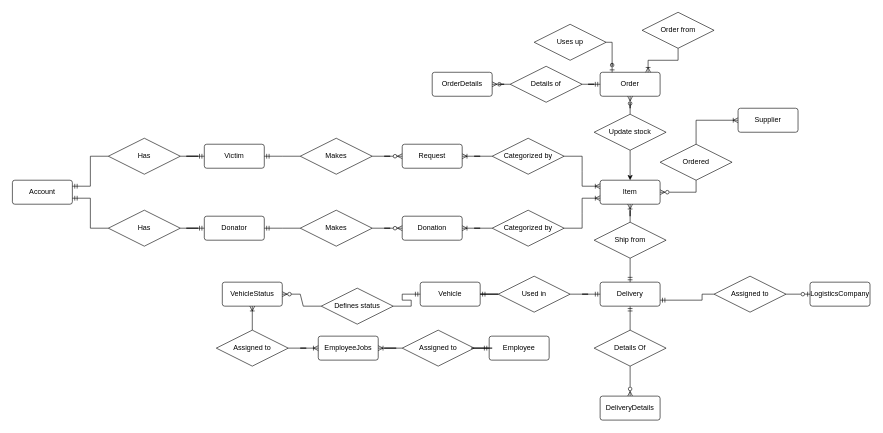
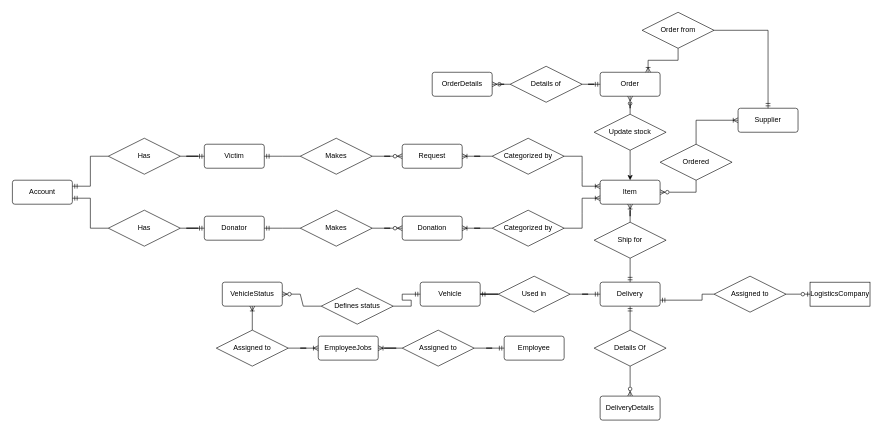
  <mxCell id="0" />
  <mxCell id="1" parent="0" />
  <mxCell id="2" value="Victim" style="rounded=1;arcSize=10;whiteSpace=wrap;html=1;align=center;" vertex="1" parent="1"><mxGeometry x="340" y="240" width="100" height="40" as="geometry" /></mxCell>
  <mxCell id="3" value="Request" style="rounded=1;arcSize=10;whiteSpace=wrap;html=1;align=center;" vertex="1" parent="1"><mxGeometry x="670" y="240" width="100" height="40" as="geometry" /></mxCell>
  <mxCell id="4" value="Donator" style="rounded=1;arcSize=10;whiteSpace=wrap;html=1;align=center;" vertex="1" parent="1"><mxGeometry x="340" y="360" width="100" height="40" as="geometry" /></mxCell>
  <mxCell id="5" value="Donation" style="rounded=1;arcSize=10;whiteSpace=wrap;html=1;align=center;" vertex="1" parent="1"><mxGeometry x="670" y="360" width="100" height="40" as="geometry" /></mxCell>
  <mxCell id="6" style="edgeStyle=orthogonalEdgeStyle;rounded=0;orthogonalLoop=1;jettySize=auto;html=1;endArrow=none;endFill=0;startArrow=ERzeroToMany;startFill=0;" edge="1" parent="1" source="7" target="56"><mxGeometry relative="1" as="geometry"><Array as="points"><mxPoint x="1160" y="320" /></Array></mxGeometry></mxCell>
  <mxCell id="7" value="Item" style="rounded=1;arcSize=10;whiteSpace=wrap;html=1;align=center;" vertex="1" parent="1"><mxGeometry x="1000" y="300" width="100" height="40" as="geometry" /></mxCell>
  <mxCell id="8" value="Order" style="rounded=1;arcSize=10;whiteSpace=wrap;html=1;align=center;" vertex="1" parent="1"><mxGeometry x="1000" y="120" width="100" height="40" as="geometry" /></mxCell>
  <mxCell id="9" value="Supplier" style="rounded=1;arcSize=10;whiteSpace=wrap;html=1;align=center;" vertex="1" parent="1"><mxGeometry x="1230" y="180" width="100" height="40" as="geometry" /></mxCell>
  <mxCell id="10" value="OrderDetails" style="rounded=1;arcSize=10;whiteSpace=wrap;html=1;align=center;" vertex="1" parent="1"><mxGeometry x="720" y="120" width="100" height="40" as="geometry" /></mxCell>
- <mxCell id="11" value="Employee" style="rounded=1;arcSize=10;whiteSpace=wrap;html=1;align=center;" vertex="1" parent="1"><mxGeometry x="815" y="560" width="100" height="40" as="geometry" /></mxCell>
+ <mxCell id="11" value="Employee" style="rounded=1;arcSize=10;whiteSpace=wrap;html=1;align=center;" vertex="1" parent="1"><mxGeometry x="840" y="560" width="100" height="40" as="geometry" /></mxCell>
  <mxCell id="12" value="EmployeeJobs" style="rounded=1;arcSize=10;whiteSpace=wrap;html=1;align=center;" vertex="1" parent="1"><mxGeometry x="530" y="560" width="100" height="40" as="geometry" /></mxCell>
  <mxCell id="13" value="Vehicle" style="rounded=1;arcSize=10;whiteSpace=wrap;html=1;align=center;" vertex="1" parent="1"><mxGeometry x="700" y="470" width="100" height="40" as="geometry" /></mxCell>
  <mxCell id="14" value="VehicleStatus" style="rounded=1;arcSize=10;whiteSpace=wrap;html=1;align=center;" vertex="1" parent="1"><mxGeometry x="370" y="470" width="100" height="40" as="geometry" /></mxCell>
  <mxCell id="15" style="edgeStyle=orthogonalEdgeStyle;rounded=0;orthogonalLoop=1;jettySize=auto;html=1;endArrow=none;endFill=0;startArrow=ERmandOne;startFill=0;" edge="1" parent="1" source="17" target="52"><mxGeometry relative="1" as="geometry"><Array as="points" /></mxGeometry></mxCell>
  <mxCell id="16" style="edgeStyle=orthogonalEdgeStyle;rounded=0;orthogonalLoop=1;jettySize=auto;html=1;startArrow=ERmandOne;startFill=0;endArrow=none;endFill=0;" edge="1" parent="1" source="17" target="54"><mxGeometry relative="1" as="geometry"><Array as="points"><mxPoint x="1170" y="500" /><mxPoint x="1170" y="490" /></Array></mxGeometry></mxCell>
  <mxCell id="17" value="Delivery" style="rounded=1;arcSize=10;whiteSpace=wrap;html=1;align=center;" vertex="1" parent="1"><mxGeometry x="1000" y="470" width="100" height="40" as="geometry" /></mxCell>
  <mxCell id="18" style="edgeStyle=orthogonalEdgeStyle;rounded=0;orthogonalLoop=1;jettySize=auto;html=1;startArrow=ERzeroToMany;startFill=0;endArrow=none;endFill=0;" edge="1" parent="1" source="19" target="52"><mxGeometry relative="1" as="geometry"><mxPoint x="1050" y="350" as="sourcePoint" /><Array as="points" /></mxGeometry></mxCell>
  <mxCell id="19" value="DeliveryDetails" style="rounded=1;arcSize=10;whiteSpace=wrap;html=1;align=center;" vertex="1" parent="1"><mxGeometry x="1000" y="660" width="100" height="40" as="geometry" /></mxCell>
- <mxCell id="20" value="LogisticsCompany" style="rounded=1;arcSize=10;whiteSpace=wrap;html=1;align=center;" vertex="1" parent="1"><mxGeometry x="1350" y="470" width="100" height="40" as="geometry" /></mxCell>
+ <mxCell id="20" value="LogisticsCompany" style="arcSize=10;whiteSpace=wrap;html=1;align=center;rounded=0;" vertex="1" parent="1"><mxGeometry x="1350" y="470" width="100" height="40" as="geometry" /></mxCell>
  <mxCell id="21" value="" style="edgeStyle=entityRelationEdgeStyle;fontSize=12;html=1;endArrow=ERmandOne;rounded=0;" edge="1" parent="1" source="22" target="2"><mxGeometry width="100" height="100" relative="1" as="geometry"><mxPoint x="460" y="310" as="sourcePoint" /><mxPoint x="670" y="240" as="targetPoint" /></mxGeometry></mxCell>
  <mxCell id="22" value="Makes" style="shape=rhombus;perimeter=rhombusPerimeter;whiteSpace=wrap;html=1;align=center;" vertex="1" parent="1"><mxGeometry x="500" y="230" width="120" height="60" as="geometry" /></mxCell>
  <mxCell id="23" value="" style="edgeStyle=entityRelationEdgeStyle;fontSize=12;html=1;endArrow=ERzeroToMany;endFill=1;rounded=0;" edge="1" parent="1" source="22" target="3"><mxGeometry width="100" height="100" relative="1" as="geometry"><mxPoint x="570" y="340" as="sourcePoint" /><mxPoint x="670" y="240" as="targetPoint" /></mxGeometry></mxCell>
  <mxCell id="24" value="Makes" style="shape=rhombus;perimeter=rhombusPerimeter;whiteSpace=wrap;html=1;align=center;" vertex="1" parent="1"><mxGeometry x="500" y="350" width="120" height="60" as="geometry" /></mxCell>
  <mxCell id="25" value="" style="edgeStyle=entityRelationEdgeStyle;fontSize=12;html=1;endArrow=ERmandOne;rounded=0;" edge="1" parent="1" source="24" target="4"><mxGeometry width="100" height="100" relative="1" as="geometry"><mxPoint x="550" y="340" as="sourcePoint" /><mxPoint x="650" y="240" as="targetPoint" /></mxGeometry></mxCell>
  <mxCell id="26" value="" style="edgeStyle=entityRelationEdgeStyle;fontSize=12;html=1;endArrow=ERzeroToMany;endFill=1;rounded=0;" edge="1" parent="1" source="24" target="5"><mxGeometry width="100" height="100" relative="1" as="geometry"><mxPoint x="600" y="379" as="sourcePoint" /><mxPoint x="640" y="379" as="targetPoint" /></mxGeometry></mxCell>
  <mxCell id="27" value="Account" style="rounded=1;arcSize=10;whiteSpace=wrap;html=1;align=center;" vertex="1" parent="1"><mxGeometry x="20" y="300" width="100" height="40" as="geometry" /></mxCell>
  <mxCell id="28" value="Has" style="shape=rhombus;perimeter=rhombusPerimeter;whiteSpace=wrap;html=1;align=center;" vertex="1" parent="1"><mxGeometry x="180" y="230" width="120" height="60" as="geometry" /></mxCell>
  <mxCell id="29" value="" style="edgeStyle=entityRelationEdgeStyle;fontSize=12;html=1;endArrow=ERmandOne;rounded=0;" edge="1" parent="1" source="38" target="4"><mxGeometry width="100" height="100" relative="1" as="geometry"><mxPoint x="180" y="400" as="sourcePoint" /><mxPoint x="280" y="430" as="targetPoint" /></mxGeometry></mxCell>
  <mxCell id="30" value="" style="edgeStyle=entityRelationEdgeStyle;fontSize=12;html=1;endArrow=ERmandOne;rounded=0;" edge="1" parent="1" source="28" target="2"><mxGeometry width="100" height="100" relative="1" as="geometry"><mxPoint x="290" y="330" as="sourcePoint" /><mxPoint x="350" y="380" as="targetPoint" /></mxGeometry></mxCell>
  <mxCell id="31" value="" style="edgeStyle=entityRelationEdgeStyle;fontSize=12;html=1;endArrow=ERmandOne;rounded=0;entryX=1;entryY=0.25;entryDx=0;entryDy=0;" edge="1" parent="1" source="28" target="27"><mxGeometry width="100" height="100" relative="1" as="geometry"><mxPoint x="290" y="320" as="sourcePoint" /><mxPoint x="350" y="380" as="targetPoint" /></mxGeometry></mxCell>
  <mxCell id="32" value="" style="edgeStyle=entityRelationEdgeStyle;fontSize=12;html=1;endArrow=ERoneToMany;startArrow=none;rounded=0;startFill=0;entryX=0;entryY=0.25;entryDx=0;entryDy=0;" edge="1" parent="1" source="34" target="7"><mxGeometry width="100" height="100" relative="1" as="geometry"><mxPoint x="900" y="400" as="sourcePoint" /><mxPoint x="1000" y="300" as="targetPoint" /></mxGeometry></mxCell>
  <mxCell id="33" value="" style="edgeStyle=entityRelationEdgeStyle;fontSize=12;html=1;endArrow=none;startArrow=ERoneToMany;rounded=0;endFill=0;" edge="1" parent="1" source="3" target="34"><mxGeometry width="100" height="100" relative="1" as="geometry"><mxPoint x="770" y="260" as="sourcePoint" /><mxPoint x="1030" y="320" as="targetPoint" /></mxGeometry></mxCell>
  <mxCell id="34" value="Categorized by" style="shape=rhombus;perimeter=rhombusPerimeter;whiteSpace=wrap;html=1;align=center;" vertex="1" parent="1"><mxGeometry x="820" y="230" width="120" height="60" as="geometry" /></mxCell>
  <mxCell id="35" value="" style="edgeStyle=entityRelationEdgeStyle;fontSize=12;html=1;endArrow=ERoneToMany;startArrow=none;rounded=0;startFill=0;entryX=0;entryY=0.75;entryDx=0;entryDy=0;" edge="1" parent="1" source="37" target="7"><mxGeometry width="100" height="100" relative="1" as="geometry"><mxPoint x="910" y="410" as="sourcePoint" /><mxPoint x="1010" y="320" as="targetPoint" /></mxGeometry></mxCell>
  <mxCell id="36" value="" style="edgeStyle=entityRelationEdgeStyle;fontSize=12;html=1;endArrow=none;startArrow=ERoneToMany;rounded=0;endFill=0;" edge="1" parent="1" target="37" source="5"><mxGeometry width="100" height="100" relative="1" as="geometry"><mxPoint x="780" y="270" as="sourcePoint" /><mxPoint x="1040" y="330" as="targetPoint" /></mxGeometry></mxCell>
  <mxCell id="37" value="Categorized by" style="shape=rhombus;perimeter=rhombusPerimeter;whiteSpace=wrap;html=1;align=center;" vertex="1" parent="1"><mxGeometry x="820" y="350" width="120" height="60" as="geometry" /></mxCell>
  <mxCell id="38" value="Has" style="shape=rhombus;perimeter=rhombusPerimeter;whiteSpace=wrap;html=1;align=center;" vertex="1" parent="1"><mxGeometry x="180" y="350" width="120" height="60" as="geometry" /></mxCell>
  <mxCell id="39" value="" style="edgeStyle=entityRelationEdgeStyle;fontSize=12;html=1;endArrow=ERmandOne;rounded=0;entryX=1;entryY=0.75;entryDx=0;entryDy=0;" edge="1" parent="1" source="38" target="27"><mxGeometry width="100" height="100" relative="1" as="geometry"><mxPoint x="200" y="270" as="sourcePoint" /><mxPoint x="150" y="410" as="targetPoint" /></mxGeometry></mxCell>
  <mxCell id="40" value="Defines status" style="shape=rhombus;perimeter=rhombusPerimeter;whiteSpace=wrap;html=1;align=center;" vertex="1" parent="1"><mxGeometry x="535" y="480" width="120" height="60" as="geometry" /></mxCell>
  <mxCell id="41" value="" style="edgeStyle=entityRelationEdgeStyle;fontSize=12;html=1;endArrow=ERmandOne;rounded=0;" edge="1" parent="1" source="40" target="13"><mxGeometry width="100" height="100" relative="1" as="geometry"><mxPoint x="550" y="620" as="sourcePoint" /><mxPoint x="650" y="520" as="targetPoint" /></mxGeometry></mxCell>
  <mxCell id="42" value="" style="edgeStyle=entityRelationEdgeStyle;fontSize=12;html=1;endArrow=ERzeroToMany;endFill=1;rounded=0;" edge="1" parent="1" source="40" target="14"><mxGeometry width="100" height="100" relative="1" as="geometry"><mxPoint x="420" y="570" as="sourcePoint" /><mxPoint x="520" y="470" as="targetPoint" /></mxGeometry></mxCell>
  <mxCell id="43" value="Used in" style="shape=rhombus;perimeter=rhombusPerimeter;whiteSpace=wrap;html=1;align=center;" vertex="1" parent="1"><mxGeometry x="830" y="460" width="120" height="60" as="geometry" /></mxCell>
  <mxCell id="44" value="" style="edgeStyle=entityRelationEdgeStyle;fontSize=12;html=1;endArrow=ERmandOne;rounded=0;" edge="1" parent="1" source="43" target="17"><mxGeometry width="100" height="100" relative="1" as="geometry"><mxPoint x="830" y="600" as="sourcePoint" /><mxPoint x="930" y="500" as="targetPoint" /></mxGeometry></mxCell>
  <mxCell id="45" value="" style="edgeStyle=entityRelationEdgeStyle;fontSize=12;html=1;endArrow=ERmandOne;rounded=0;" edge="1" parent="1" source="43" target="13"><mxGeometry width="100" height="100" relative="1" as="geometry"><mxPoint x="930" y="460" as="sourcePoint" /><mxPoint x="960" y="460" as="targetPoint" /></mxGeometry></mxCell>
  <mxCell id="46" value="Assigned to" style="shape=rhombus;perimeter=rhombusPerimeter;whiteSpace=wrap;html=1;align=center;" vertex="1" parent="1"><mxGeometry x="670" y="550" width="120" height="60" as="geometry" /></mxCell>
  <mxCell id="47" style="edgeStyle=orthogonalEdgeStyle;rounded=0;orthogonalLoop=1;jettySize=auto;html=1;endArrow=ERoneToMany;endFill=0;" edge="1" parent="1" source="48" target="14"><mxGeometry relative="1" as="geometry"><mxPoint x="420" y="670" as="targetPoint" /><Array as="points" /></mxGeometry></mxCell>
  <mxCell id="48" value="Assigned to" style="shape=rhombus;perimeter=rhombusPerimeter;whiteSpace=wrap;html=1;align=center;" vertex="1" parent="1"><mxGeometry x="360" y="550" width="120" height="60" as="geometry" /></mxCell>
  <mxCell id="49" value="" style="edgeStyle=entityRelationEdgeStyle;fontSize=12;html=1;endArrow=ERoneToMany;rounded=0;" edge="1" parent="1" source="48" target="12"><mxGeometry width="100" height="100" relative="1" as="geometry"><mxPoint x="330" y="630" as="sourcePoint" /><mxPoint x="430" y="530" as="targetPoint" /></mxGeometry></mxCell>
  <mxCell id="50" value="" style="edgeStyle=entityRelationEdgeStyle;fontSize=12;html=1;endArrow=ERoneToMany;rounded=0;" edge="1" parent="1" source="46" target="12"><mxGeometry width="100" height="100" relative="1" as="geometry"><mxPoint x="720" y="590" as="sourcePoint" /><mxPoint x="740" y="620" as="targetPoint" /></mxGeometry></mxCell>
  <mxCell id="51" value="" style="edgeStyle=entityRelationEdgeStyle;fontSize=12;html=1;endArrow=ERmandOne;rounded=0;" edge="1" parent="1" source="46" target="11"><mxGeometry width="100" height="100" relative="1" as="geometry"><mxPoint x="710" y="690" as="sourcePoint" /><mxPoint x="810" y="590" as="targetPoint" /></mxGeometry></mxCell>
  <mxCell id="52" value="Details Of" style="shape=rhombus;perimeter=rhombusPerimeter;whiteSpace=wrap;html=1;align=center;" vertex="1" parent="1"><mxGeometry x="990" y="550" width="120" height="60" as="geometry" /></mxCell>
  <mxCell id="53" style="edgeStyle=orthogonalEdgeStyle;rounded=0;orthogonalLoop=1;jettySize=auto;html=1;endArrow=ERzeroToOne;endFill=0;" edge="1" parent="1" source="54" target="20"><mxGeometry relative="1" as="geometry" /></mxCell>
  <mxCell id="54" value="Assigned to" style="shape=rhombus;perimeter=rhombusPerimeter;whiteSpace=wrap;html=1;align=center;" vertex="1" parent="1"><mxGeometry x="1190" y="460" width="120" height="60" as="geometry" /></mxCell>
  <mxCell id="55" style="edgeStyle=orthogonalEdgeStyle;rounded=0;orthogonalLoop=1;jettySize=auto;html=1;endArrow=ERoneToMany;endFill=0;" edge="1" parent="1" source="56" target="9"><mxGeometry relative="1" as="geometry"><Array as="points"><mxPoint x="1160" y="200" /></Array></mxGeometry></mxCell>
  <mxCell id="56" value="Ordered" style="shape=rhombus;perimeter=rhombusPerimeter;whiteSpace=wrap;html=1;align=center;" vertex="1" parent="1"><mxGeometry x="1100" y="240" width="120" height="60" as="geometry" /></mxCell>
  <mxCell id="57" style="edgeStyle=orthogonalEdgeStyle;rounded=0;orthogonalLoop=1;jettySize=auto;html=1;endArrow=ERmandOne;endFill=0;" edge="1" parent="1" source="59" target="8"><mxGeometry relative="1" as="geometry"><mxPoint x="790" y="40" as="targetPoint" /></mxGeometry></mxCell>
  <mxCell id="58" style="edgeStyle=orthogonalEdgeStyle;rounded=0;orthogonalLoop=1;jettySize=auto;html=1;endArrow=ERzeroToMany;endFill=0;" edge="1" parent="1" source="59" target="10"><mxGeometry relative="1" as="geometry" /></mxCell>
  <mxCell id="59" value="Details of" style="shape=rhombus;perimeter=rhombusPerimeter;whiteSpace=wrap;html=1;align=center;" vertex="1" parent="1"><mxGeometry x="850" y="110" width="120" height="60" as="geometry" /></mxCell>
- <mxCell id="60" style="edgeStyle=orthogonalEdgeStyle;rounded=0;orthogonalLoop=1;jettySize=auto;html=1;endArrow=ERzeroToOne;endFill=0;" edge="1" parent="1" source="61" target="8"><mxGeometry relative="1" as="geometry"><Array as="points"><mxPoint x="1020" y="110" /><mxPoint x="1020" y="110" /></Array></mxGeometry></mxCell>
- <mxCell id="61" value="Uses up" style="shape=rhombus;perimeter=rhombusPerimeter;whiteSpace=wrap;html=1;align=center;" vertex="1" parent="1"><mxGeometry x="890" y="40" width="120" height="60" as="geometry" /></mxCell>
+ <mxCell id="62" style="edgeStyle=orthogonalEdgeStyle;rounded=0;orthogonalLoop=1;jettySize=auto;html=1;endArrow=ERmandOne;endFill=0;" edge="1" parent="1" source="64" target="9"><mxGeometry relative="1" as="geometry" /></mxCell>
  <mxCell id="63" style="edgeStyle=orthogonalEdgeStyle;rounded=0;orthogonalLoop=1;jettySize=auto;html=1;endArrow=ERoneToMany;endFill=0;" edge="1" parent="1" source="64" target="8"><mxGeometry relative="1" as="geometry"><Array as="points"><mxPoint x="1130" y="100" /><mxPoint x="1080" y="100" /></Array></mxGeometry></mxCell>
  <mxCell id="64" value="Order from" style="shape=rhombus;perimeter=rhombusPerimeter;whiteSpace=wrap;html=1;align=center;" vertex="1" parent="1"><mxGeometry x="1070" y="20" width="120" height="60" as="geometry" /></mxCell>
  <mxCell id="65" style="edgeStyle=orthogonalEdgeStyle;rounded=0;orthogonalLoop=1;jettySize=auto;html=1;endArrow=ERoneToMany;endFill=0;" edge="1" parent="1" source="67" target="7"><mxGeometry relative="1" as="geometry" /></mxCell>
  <mxCell id="66" style="edgeStyle=orthogonalEdgeStyle;rounded=0;orthogonalLoop=1;jettySize=auto;html=1;endArrow=ERmandOne;endFill=0;" edge="1" parent="1" source="67" target="17"><mxGeometry relative="1" as="geometry" /></mxCell>
- <mxCell id="67" value="Ship from" style="shape=rhombus;perimeter=rhombusPerimeter;whiteSpace=wrap;html=1;align=center;" vertex="1" parent="1"><mxGeometry x="990" y="370" width="120" height="60" as="geometry" /></mxCell>
+ <mxCell id="67" value="Ship for" style="shape=rhombus;perimeter=rhombusPerimeter;whiteSpace=wrap;html=1;align=center;" vertex="1" parent="1"><mxGeometry x="990" y="370" width="120" height="60" as="geometry" /></mxCell>
  <mxCell id="68" style="edgeStyle=orthogonalEdgeStyle;rounded=0;orthogonalLoop=1;jettySize=auto;html=1;endArrow=ERzeroToMany;endFill=0;" edge="1" parent="1" source="70" target="8"><mxGeometry relative="1" as="geometry" /></mxCell>
  <mxCell id="69" style="edgeStyle=orthogonalEdgeStyle;rounded=0;orthogonalLoop=1;jettySize=auto;html=1;" edge="1" parent="1" source="70" target="7"><mxGeometry relative="1" as="geometry" /></mxCell>
  <mxCell id="70" value="Update stock" style="shape=rhombus;perimeter=rhombusPerimeter;whiteSpace=wrap;html=1;align=center;" vertex="1" parent="1"><mxGeometry x="990" y="190" width="120" height="60" as="geometry" /></mxCell>
